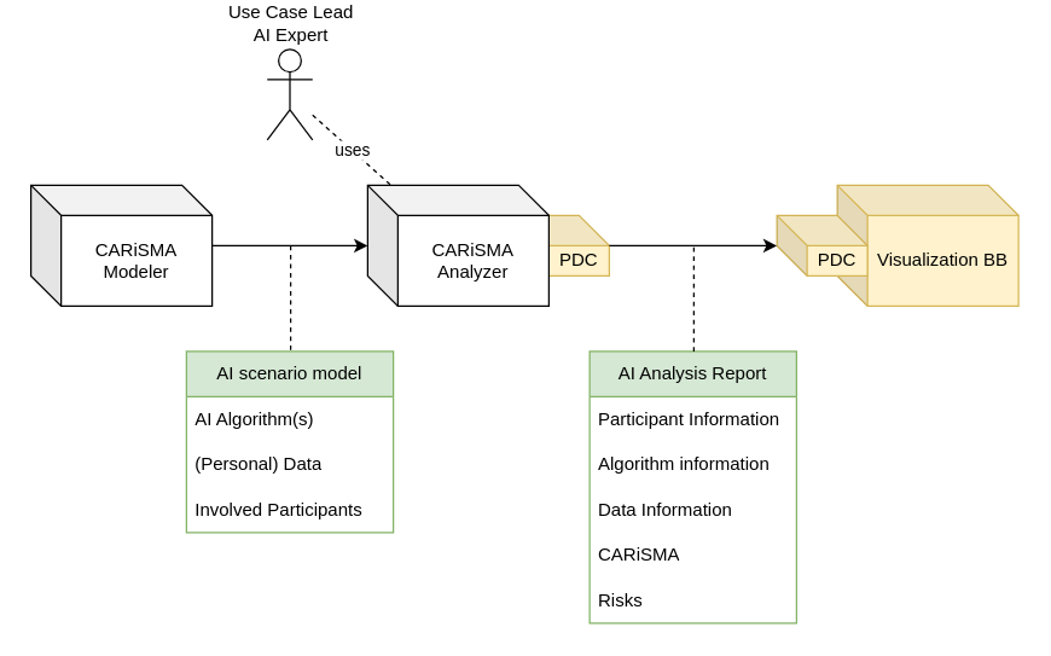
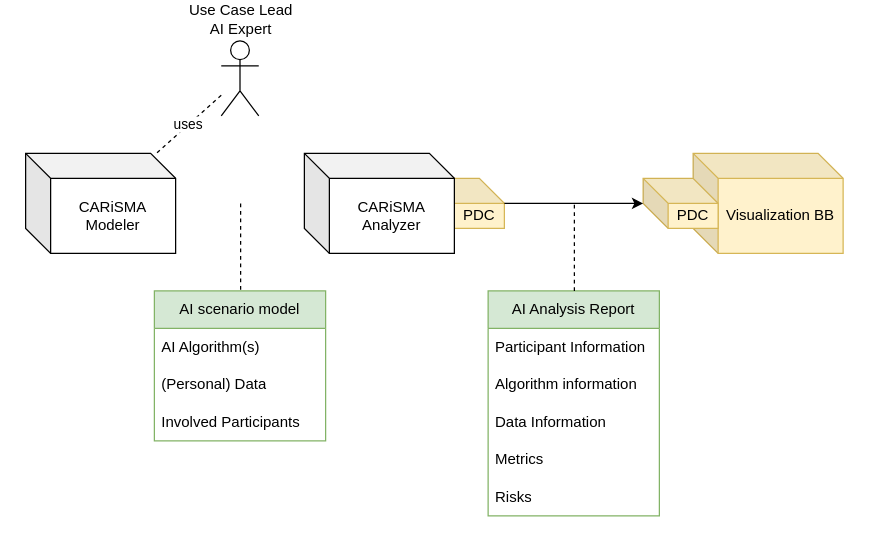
  <mxCell id="0" />
  <mxCell id="1" parent="0" />
  <mxCell id="2" value="AI Analysis Report" style="swimlane;fontStyle=0;childLayout=stackLayout;horizontal=1;startSize=30;horizontalStack=0;resizeParent=1;resizeParentMax=0;resizeLast=0;collapsible=1;marginBottom=0;whiteSpace=wrap;html=1;fillColor=#d5e8d4;strokeColor=#82b366;" parent="1" vertex="1"><mxGeometry x="390" y="220" width="137" height="180" as="geometry" /></mxCell>
  <mxCell id="3" value="Participant Information" style="text;strokeColor=none;fillColor=none;align=left;verticalAlign=middle;spacingLeft=4;spacingRight=4;overflow=hidden;points=[[0,0.5],[1,0.5]];portConstraint=eastwest;rotatable=0;whiteSpace=wrap;html=1;" parent="2" vertex="1"><mxGeometry y="30" width="137" height="30" as="geometry" /></mxCell>
  <mxCell id="4" value="Algorithm information" style="text;strokeColor=none;fillColor=none;align=left;verticalAlign=middle;spacingLeft=4;spacingRight=4;overflow=hidden;points=[[0,0.5],[1,0.5]];portConstraint=eastwest;rotatable=0;whiteSpace=wrap;html=1;" parent="2" vertex="1"><mxGeometry y="60" width="137" height="30" as="geometry" /></mxCell>
  <mxCell id="5" value="Data Information" style="text;strokeColor=none;fillColor=none;align=left;verticalAlign=middle;spacingLeft=4;spacingRight=4;overflow=hidden;points=[[0,0.5],[1,0.5]];portConstraint=eastwest;rotatable=0;whiteSpace=wrap;html=1;" parent="2" vertex="1"><mxGeometry y="90" width="137" height="30" as="geometry" /></mxCell>
- <mxCell id="6" value="CARiSMA" style="text;strokeColor=none;fillColor=none;align=left;verticalAlign=middle;spacingLeft=4;spacingRight=4;overflow=hidden;points=[[0,0.5],[1,0.5]];portConstraint=eastwest;rotatable=0;whiteSpace=wrap;html=1;" parent="2" vertex="1"><mxGeometry y="120" width="137" height="30" as="geometry" /></mxCell>
+ <mxCell id="6" value="Metrics" style="text;strokeColor=none;fillColor=none;align=left;verticalAlign=middle;spacingLeft=4;spacingRight=4;overflow=hidden;points=[[0,0.5],[1,0.5]];portConstraint=eastwest;rotatable=0;whiteSpace=wrap;html=1;" parent="2" vertex="1"><mxGeometry y="120" width="137" height="30" as="geometry" /></mxCell>
  <mxCell id="7" value="Risks" style="text;strokeColor=none;fillColor=none;align=left;verticalAlign=middle;spacingLeft=4;spacingRight=4;overflow=hidden;points=[[0,0.5],[1,0.5]];portConstraint=eastwest;rotatable=0;whiteSpace=wrap;html=1;" parent="2" vertex="1"><mxGeometry y="150" width="137" height="30" as="geometry" /></mxCell>
  <mxCell id="8" value="Use Case Lead&lt;br&gt;AI Expert" style="shape=umlActor;verticalLabelPosition=top;verticalAlign=bottom;html=1;outlineConnect=0;labelPosition=center;align=center;fontFamily=Helvetica;" parent="1" vertex="1"><mxGeometry x="176.5" y="20" width="30" height="60" as="geometry" /></mxCell>
  <mxCell id="9" value="AI scenario model" style="swimlane;fontStyle=0;childLayout=stackLayout;horizontal=1;startSize=30;horizontalStack=0;resizeParent=1;resizeParentMax=0;resizeLast=0;collapsible=1;marginBottom=0;whiteSpace=wrap;html=1;fillColor=#d5e8d4;strokeColor=#82b366;" parent="1" vertex="1"><mxGeometry x="123" y="220" width="137" height="120" as="geometry" /></mxCell>
  <mxCell id="10" value="AI Algorithm(s)" style="text;strokeColor=none;fillColor=none;align=left;verticalAlign=middle;spacingLeft=4;spacingRight=4;overflow=hidden;points=[[0,0.5],[1,0.5]];portConstraint=eastwest;rotatable=0;whiteSpace=wrap;html=1;" parent="9" vertex="1"><mxGeometry y="30" width="137" height="30" as="geometry" /></mxCell>
  <mxCell id="11" value="(Personal)&amp;nbsp;&lt;span style=&quot;background-color: initial;&quot;&gt;Data&lt;/span&gt;" style="text;strokeColor=none;fillColor=none;align=left;verticalAlign=middle;spacingLeft=4;spacingRight=4;overflow=hidden;points=[[0,0.5],[1,0.5]];portConstraint=eastwest;rotatable=0;whiteSpace=wrap;html=1;" parent="9" vertex="1"><mxGeometry y="60" width="137" height="30" as="geometry" /></mxCell>
  <mxCell id="12" value="Involved Participants" style="text;strokeColor=none;fillColor=none;align=left;verticalAlign=middle;spacingLeft=4;spacingRight=4;overflow=hidden;points=[[0,0.5],[1,0.5]];portConstraint=eastwest;rotatable=0;whiteSpace=wrap;html=1;" parent="9" vertex="1"><mxGeometry y="90" width="137" height="30" as="geometry" /></mxCell>
- <mxCell id="13" value="uses" style="endArrow=none;dashed=1;html=1;rounded=0;" parent="1" source="8" target="19" edge="1"><mxGeometry width="50" height="50" relative="1" as="geometry"><mxPoint x="360" y="280" as="sourcePoint" /><mxPoint x="250" y="120" as="targetPoint" /></mxGeometry></mxCell>
+ <mxCell id="13" value="uses" style="endArrow=none;dashed=1;html=1;rounded=0;" parent="1" source="8" target="20" edge="1"><mxGeometry width="50" height="50" relative="1" as="geometry"><mxPoint x="360" y="280" as="sourcePoint" /><mxPoint x="250" y="120" as="targetPoint" /></mxGeometry></mxCell>
  <mxCell id="14" value="" style="group" parent="1" vertex="1" connectable="0"><mxGeometry x="514" y="110" width="160" height="80" as="geometry" /></mxCell>
  <mxCell id="15" value="Visualization BB" style="shape=cube;whiteSpace=wrap;html=1;boundedLbl=1;backgroundOutline=1;darkOpacity=0.05;darkOpacity2=0.1;fillColor=#fff2cc;strokeColor=#d6b656;" parent="14" vertex="1"><mxGeometry x="40" width="120" height="80" as="geometry" /></mxCell>
  <mxCell id="16" value="PDC" style="shape=cube;whiteSpace=wrap;html=1;boundedLbl=1;backgroundOutline=1;darkOpacity=0.05;darkOpacity2=0.1;fillColor=#fff2cc;strokeColor=#d6b656;" parent="14" vertex="1"><mxGeometry y="20" width="60" height="40" as="geometry" /></mxCell>
  <mxCell id="17" value="" style="group" parent="1" vertex="1" connectable="0"><mxGeometry x="243" y="110" width="160" height="80" as="geometry" /></mxCell>
  <mxCell id="18" value="PDC" style="shape=cube;whiteSpace=wrap;html=1;boundedLbl=1;backgroundOutline=1;darkOpacity=0.05;darkOpacity2=0.1;fillColor=#fff2cc;strokeColor=#d6b656;" parent="17" vertex="1"><mxGeometry x="100" y="20" width="60" height="40" as="geometry" /></mxCell>
  <mxCell id="19" value="CARiSMA&lt;br&gt;Analyzer" style="shape=cube;whiteSpace=wrap;html=1;boundedLbl=1;backgroundOutline=1;darkOpacity=0.05;darkOpacity2=0.1;" parent="17" vertex="1"><mxGeometry width="120" height="80" as="geometry" /></mxCell>
  <mxCell id="20" value="CARiSMA&lt;br&gt;Modeler" style="shape=cube;whiteSpace=wrap;html=1;boundedLbl=1;backgroundOutline=1;darkOpacity=0.05;darkOpacity2=0.1;" parent="1" vertex="1"><mxGeometry x="20" y="110" width="120" height="80" as="geometry" /></mxCell>
- <mxCell id="21" value="" style="endArrow=classic;html=1;rounded=0;" parent="1" source="20" target="19" edge="1"><mxGeometry relative="1" as="geometry"><mxPoint x="330" y="250" as="sourcePoint" /><mxPoint x="430" y="250" as="targetPoint" /></mxGeometry></mxCell>
  <mxCell id="22" value="" style="endArrow=classic;html=1;rounded=0;" parent="1" source="18" target="16" edge="1"><mxGeometry relative="1" as="geometry"><mxPoint x="330" y="250" as="sourcePoint" /><mxPoint x="430" y="250" as="targetPoint" /></mxGeometry></mxCell>
  <mxCell id="23" value="" style="endArrow=none;dashed=1;html=1;rounded=0;" parent="1" edge="1"><mxGeometry width="50" height="50" relative="1" as="geometry"><mxPoint x="459" y="220" as="sourcePoint" /><mxPoint x="459" y="150" as="targetPoint" /></mxGeometry></mxCell>
  <mxCell id="24" value="" style="endArrow=none;dashed=1;html=1;rounded=0;" parent="1" edge="1"><mxGeometry width="50" height="50" relative="1" as="geometry"><mxPoint x="192" y="150" as="sourcePoint" /><mxPoint x="192" y="220" as="targetPoint" /></mxGeometry></mxCell>
